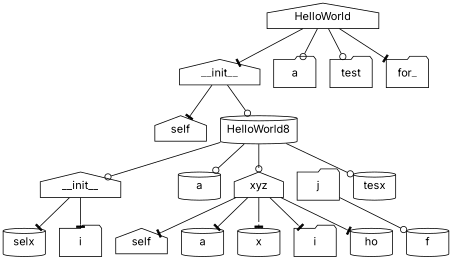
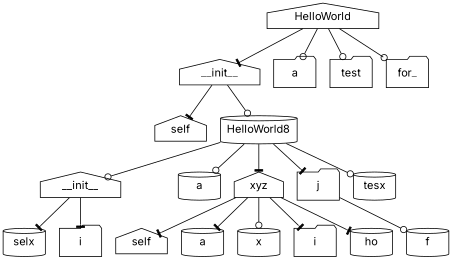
  digraph {
    fontname=Inter
    node [fontname=Inter shape=cylinder]
    edge [arrowhead=tee fontname=Inter]
    n1 [label=HelloWorld shape=house]
    n2 [label=__init__ shape=house]
    n3 [label=a shape=folder]
    n4 [label=test shape=folder]
    n5 [label=for_ shape=folder]
    n6 [label=self shape=house]
    n7 [label=HelloWorld8]
    n8 [label=__init__ shape=house]
    n9 [label=a]
    n10 [label=xyz shape=house]
    n11 [label=j shape=folder]
    n12 [label=tesx]
    n13 [label=selx]
    n14 [label=i shape=folder]
    n15 [label=self shape=house]
    n16 [label=a]
    n17 [label=x]
    n18 [label=i shape=folder]
    n19 [label=ho]
    n20 [label=f]
    n1 -> n2
    n1 -> n3 [arrowhead=odot]
    n1 -> n4 [arrowhead=odot]
-   n1 -> n5
+   n1 -> n5 [arrowhead=odot]
    n2 -> n6
    n2 -> n7 [arrowhead=odot]
    n7 -> n8 [arrowhead=odot]
    n7 -> n9 [arrowhead=odot]
-   n7 -> n10 [arrowhead=odot]
+   n7 -> n10
+   n7 -> n11
    n7 -> n12 [arrowhead=odot]
    n8 -> n13
    n8 -> n14
    n10 -> n15
    n10 -> n16
-   n10 -> n17
+   n10 -> n17 [arrowhead=odot]
    n10 -> n18
    n10 -> n19
    n11 -> n20 [arrowhead=odot]
  }
